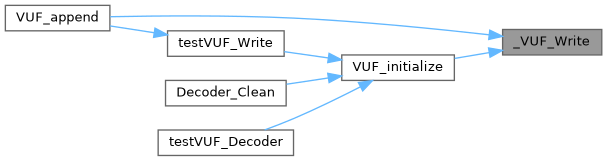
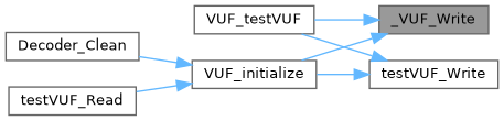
  digraph {
    rankdir=RL
    node [color=grey40 fillcolor=white fontname=Helvetica fontsize=10 shape=box style=filled]
    edge [color=steelblue1 dir=back fontname=Helvetica fontsize=10 labelfontname=Helvetica labelfontsize=10 style=solid]
    n1 [color=gray40 fillcolor=grey60 fontcolor=black height=0.2 label=_VUF_Write width=0.4]
-   n2 [height=0.2 label=VUF_append width=0.4]
+   n2 [height=0.2 label=VUF_testVUF width=0.4]
    n3 [height=0.2 label=VUF_initialize width=0.4]
    n4 [height=0.2 label=testVUF_Write width=0.4]
    n5 [height=0.2 label=Decoder_Clean width=0.4]
-   n6 [height=0.2 label=testVUF_Decoder width=0.4]
+   n6 [height=0.2 label=testVUF_Read width=0.4]
    n1 -> n2
    n1 -> n3
-   n3 -> n4
+   n4 -> n3
    n3 -> n5
    n3 -> n6
    n4 -> n2
  }
